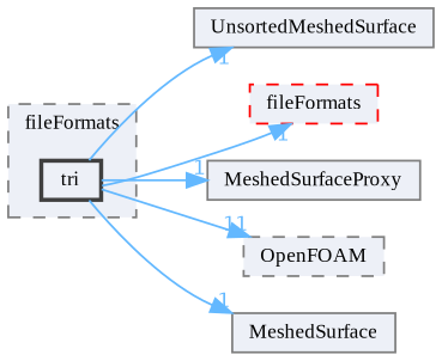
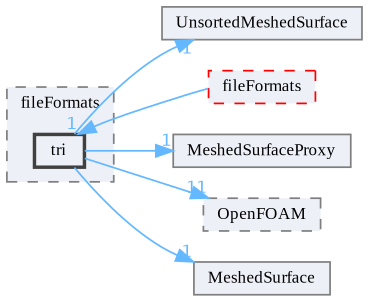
  digraph {
    compound=true
    fontname="Liberation Serif"
    rankdir=LR
    node [color=grey50 fillcolor="#edf0f7" fontname="Liberation Serif" fontsize=10 shape=box style=filled]
    edge [color=steelblue1 fontcolor=steelblue1 fontname="Liberation Serif" fontsize=10 headlabel=1 labeldistance=1.5 labelfontname=Helvetica labelfontsize=10]
    n1 [color=grey25 height=0.2 label=tri style="filled,bold" width=0.4]
    n2 [height=0.2 label=UnsortedMeshedSurface width=0.4]
    n3 [color=red height=0.2 label=fileFormats style="filled,dashed" width=0.4]
    n4 [height=0.2 label=MeshedSurfaceProxy width=0.4]
    n5 [height=0.2 label=OpenFOAM style="filled,dashed" width=0.4]
    n6 [height=0.2 label=MeshedSurface width=0.4]
    subgraph cluster_1 {
      bgcolor="#edf0f7"
      fontsize=10
      label=fileFormats
      pencolor=grey50
      style="filled,dashed"
      n1
    }
    n1 -> n2
-   n1 -> n3
+   n3 -> n1
    n1 -> n4
    n1 -> n5 [headlabel=11]
    n1 -> n6
  }
